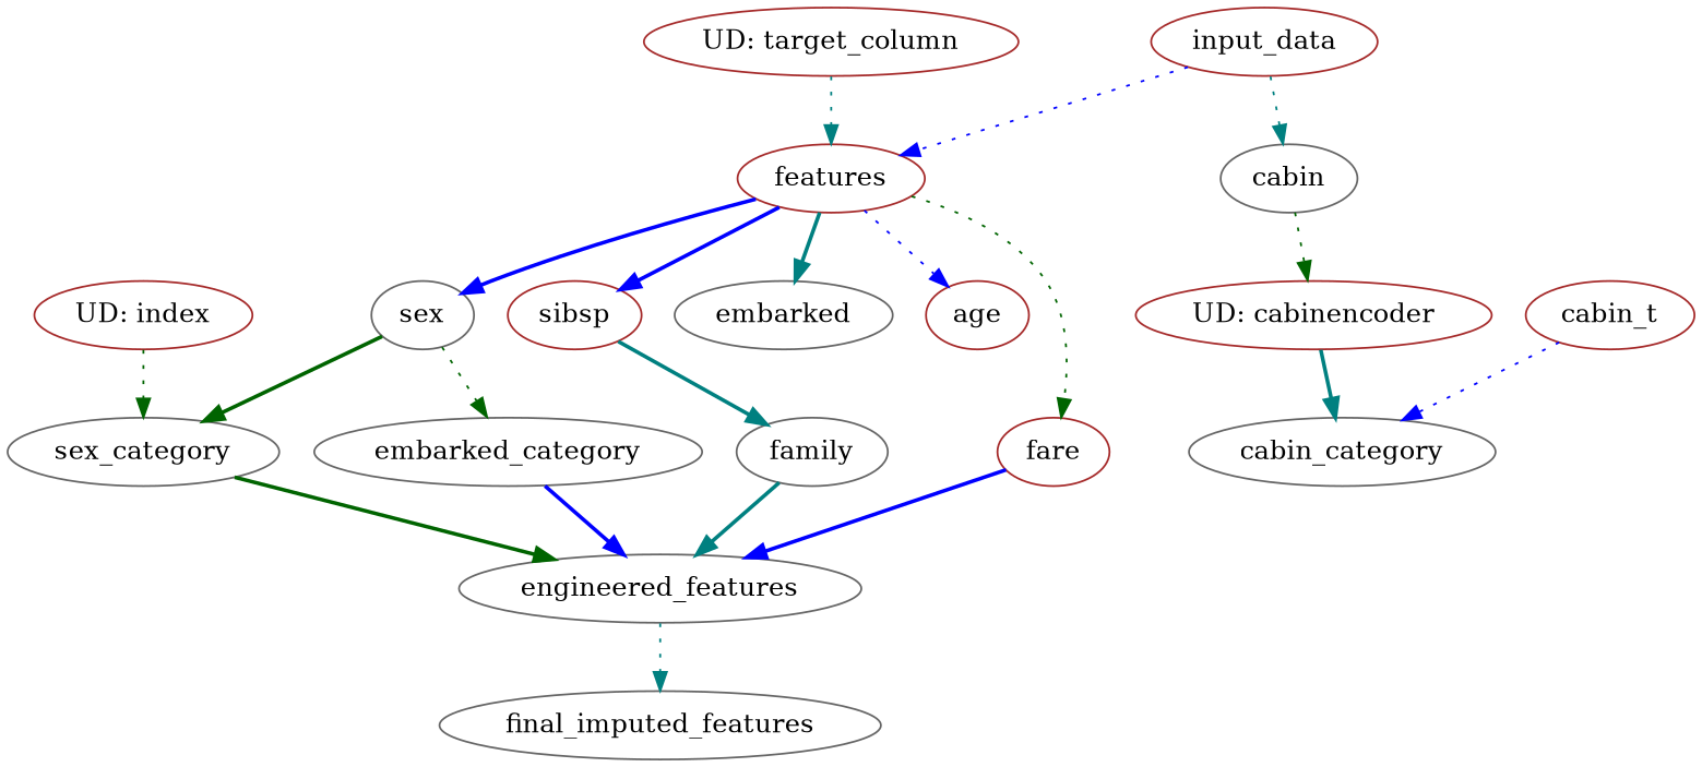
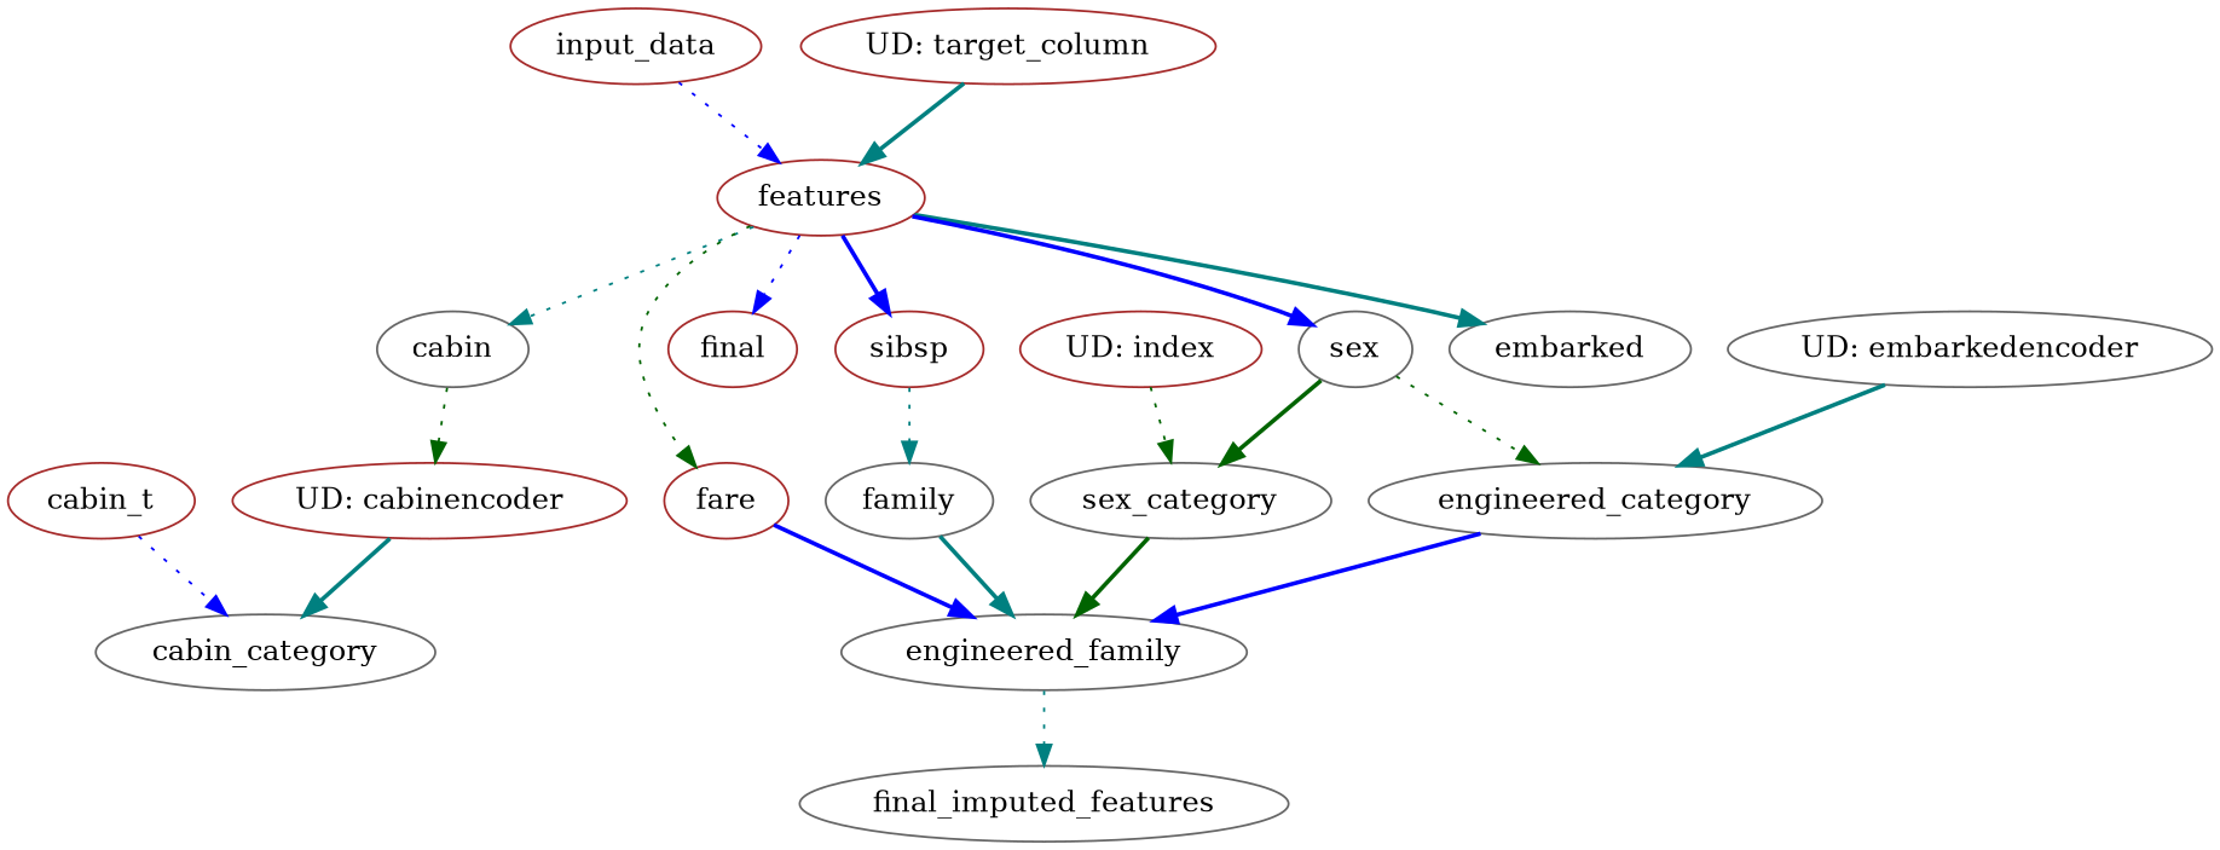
  digraph {
    node [color=gray40]
    edge [color=teal style=bold]
    n1 [label=embarked]
-   n2 [label=embarked_category]
-   n3 [label=engineered_features]
+   n2 [label=engineered_category]
+   n3 [label=engineered_family]
    n4 [color=brown label=features]
    n5 [label=cabin]
-   n6 [color=brown label=age]
+   n6 [color=brown label=final]
    n7 [color=brown label=fare]
    n8 [label=sex]
    n9 [color=brown label=sibsp]
    n10 [color=brown label="UD: cabinencoder"]
    n11 [label=sex_category]
    n12 [label=family]
    n13 [color=brown label="UD: index"]
    n14 [label=cabin_category]
    n15 [label=final_imputed_features]
    n16 [color=brown label=cabin_t]
    n17 [color=brown label=input_data]
    n18 [color=brown label="UD: target_column"]
+   n19 [label="UD: embarkedencoder"]
    n2 -> n3 [color=blue]
    n3 -> n15 [style=dotted]
    n4 -> n1
-   n17 -> n5 [style=dotted]
+   n4 -> n5 [style=dotted]
    n4 -> n6 [color=blue style=dotted]
    n4 -> n7 [color=darkgreen style=dotted]
    n4 -> n8 [color=blue]
    n4 -> n9 [color=blue]
    n5 -> n10 [color=darkgreen style=dotted]
    n7 -> n3 [color=blue]
    n8 -> n2 [color=darkgreen style=dotted]
    n8 -> n11 [color=darkgreen]
-   n9 -> n12
+   n9 -> n12 [style=dotted]
    n10 -> n14
    n11 -> n3 [color=darkgreen]
    n12 -> n3
    n13 -> n11 [color=darkgreen style=dotted]
    n16 -> n14 [color=blue style=dotted]
    n17 -> n4 [color=blue style=dotted]
-   n18 -> n4 [style=dotted]
+   n18 -> n4
+   n19 -> n2
  }
